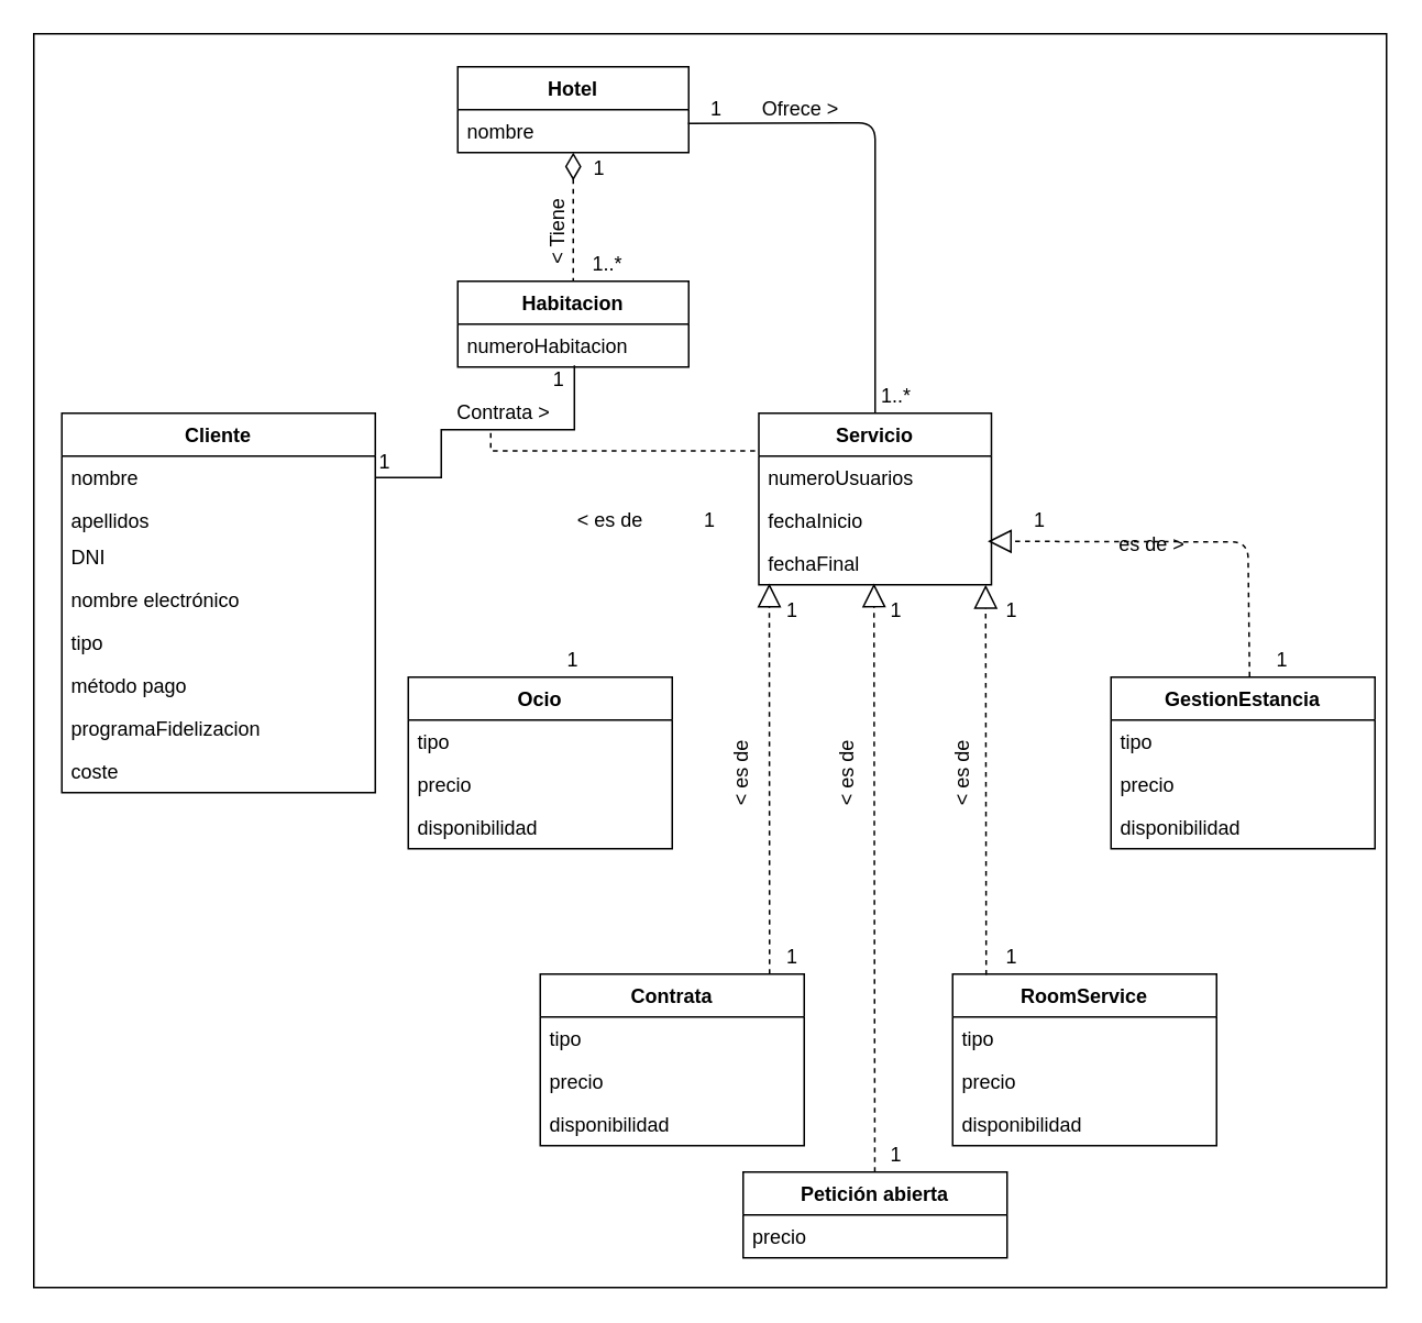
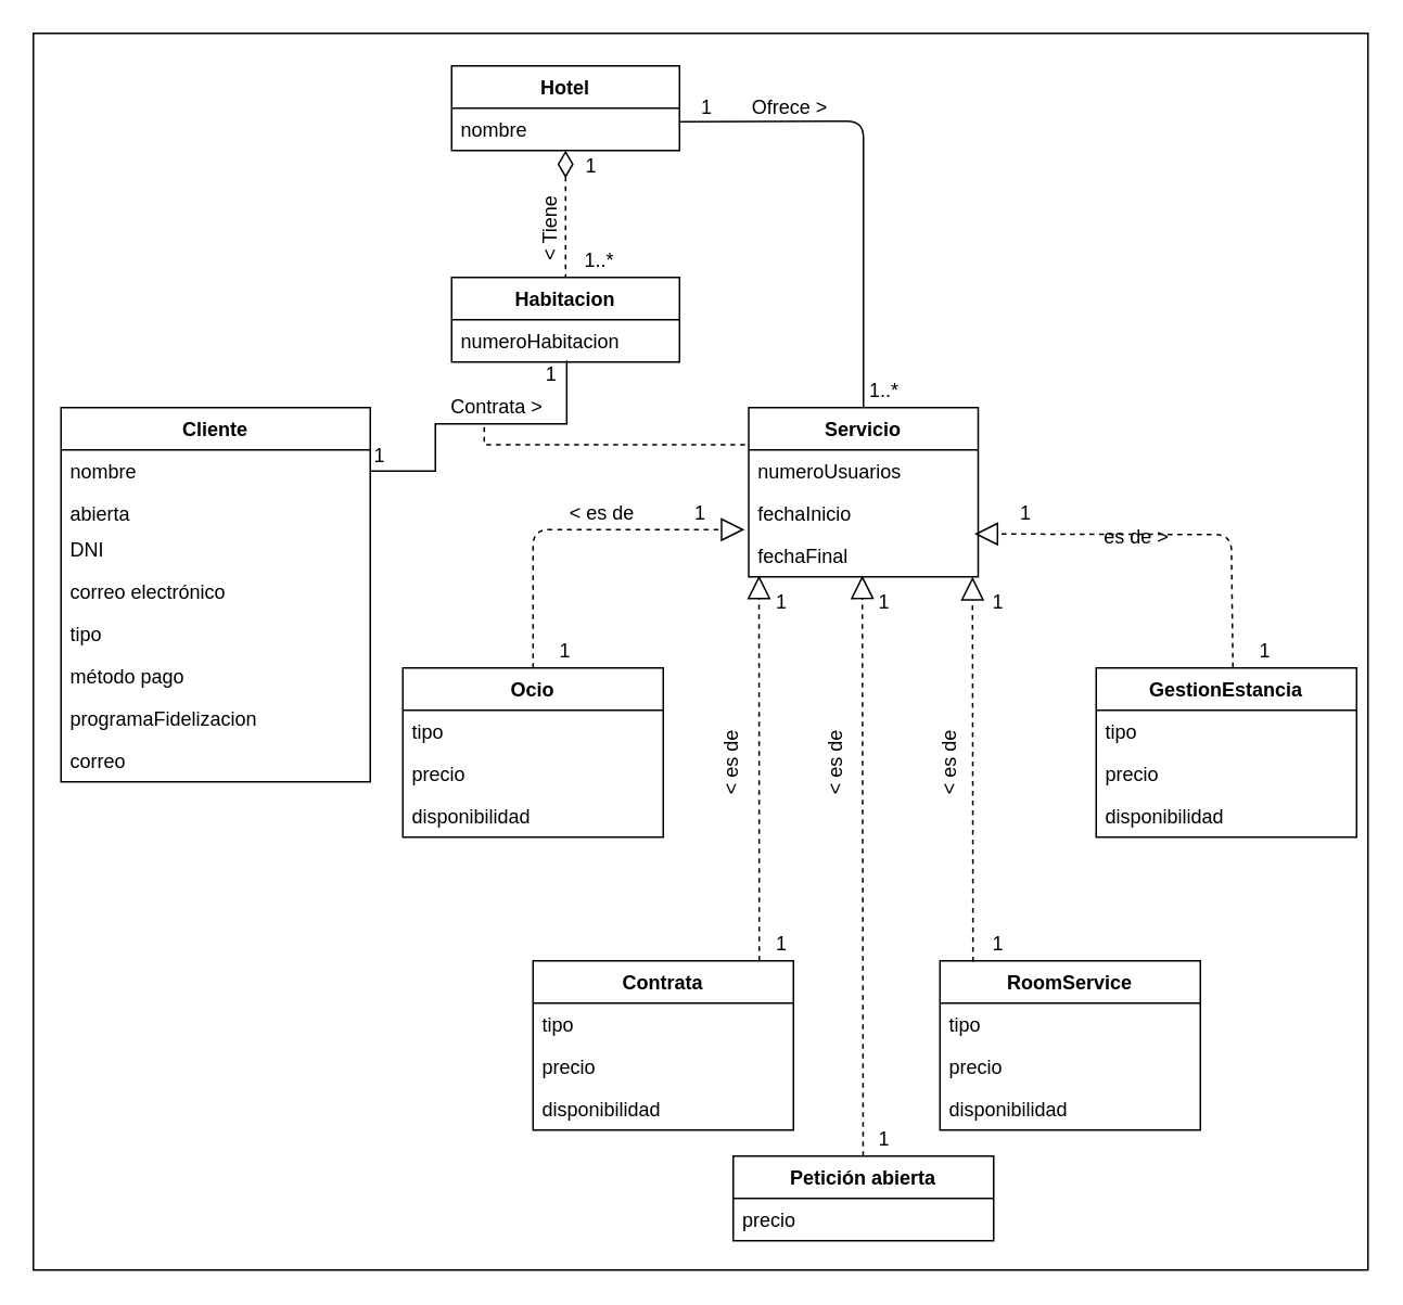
  <mxCell id="0" />
  <mxCell id="1" parent="0" />
  <mxCell id="2" value="" style="rounded=0;whiteSpace=wrap;html=1;" parent="1" vertex="1"><mxGeometry x="20" y="20" width="820" height="760" as="geometry" /></mxCell>
  <mxCell id="3" value="Cliente" style="swimlane;fontStyle=1;childLayout=stackLayout;horizontal=1;startSize=26;fillColor=none;horizontalStack=0;resizeParent=1;resizeParentMax=0;resizeLast=0;collapsible=1;marginBottom=0;" parent="1" vertex="1"><mxGeometry x="37" y="250" width="190" height="230" as="geometry" /></mxCell>
  <mxCell id="4" value="nombre" style="text;strokeColor=none;fillColor=none;align=left;verticalAlign=top;spacingLeft=4;spacingRight=4;overflow=hidden;rotatable=0;points=[[0,0.5],[1,0.5]];portConstraint=eastwest;" parent="3" vertex="1"><mxGeometry y="26" width="190" height="26" as="geometry" /></mxCell>
- <mxCell id="5" value="apellidos" style="text;strokeColor=none;fillColor=none;align=left;verticalAlign=top;spacingLeft=4;spacingRight=4;overflow=hidden;rotatable=0;points=[[0,0.5],[1,0.5]];portConstraint=eastwest;" parent="3" vertex="1"><mxGeometry y="52" width="190" height="22" as="geometry" /></mxCell>
+ <mxCell id="5" value="abierta" style="text;strokeColor=none;fillColor=none;align=left;verticalAlign=top;spacingLeft=4;spacingRight=4;overflow=hidden;rotatable=0;points=[[0,0.5],[1,0.5]];portConstraint=eastwest;" parent="3" vertex="1"><mxGeometry y="52" width="190" height="22" as="geometry" /></mxCell>
  <mxCell id="6" value="DNI" style="text;strokeColor=none;fillColor=none;align=left;verticalAlign=top;spacingLeft=4;spacingRight=4;overflow=hidden;rotatable=0;points=[[0,0.5],[1,0.5]];portConstraint=eastwest;" parent="3" vertex="1"><mxGeometry y="74" width="190" height="26" as="geometry" /></mxCell>
- <mxCell id="7" value="nombre electrónico" style="text;strokeColor=none;fillColor=none;align=left;verticalAlign=top;spacingLeft=4;spacingRight=4;overflow=hidden;rotatable=0;points=[[0,0.5],[1,0.5]];portConstraint=eastwest;" parent="3" vertex="1"><mxGeometry y="100" width="190" height="26" as="geometry" /></mxCell>
+ <mxCell id="7" value="correo electrónico" style="text;strokeColor=none;fillColor=none;align=left;verticalAlign=top;spacingLeft=4;spacingRight=4;overflow=hidden;rotatable=0;points=[[0,0.5],[1,0.5]];portConstraint=eastwest;" parent="3" vertex="1"><mxGeometry y="100" width="190" height="26" as="geometry" /></mxCell>
  <mxCell id="8" value="tipo" style="text;strokeColor=none;fillColor=none;align=left;verticalAlign=top;spacingLeft=4;spacingRight=4;overflow=hidden;rotatable=0;points=[[0,0.5],[1,0.5]];portConstraint=eastwest;" parent="3" vertex="1"><mxGeometry y="126" width="190" height="26" as="geometry" /></mxCell>
  <mxCell id="9" value="método pago" style="text;strokeColor=none;fillColor=none;align=left;verticalAlign=top;spacingLeft=4;spacingRight=4;overflow=hidden;rotatable=0;points=[[0,0.5],[1,0.5]];portConstraint=eastwest;" parent="3" vertex="1"><mxGeometry y="152" width="190" height="26" as="geometry" /></mxCell>
  <mxCell id="10" value="programaFidelizacion" style="text;strokeColor=none;fillColor=none;align=left;verticalAlign=top;spacingLeft=4;spacingRight=4;overflow=hidden;rotatable=0;points=[[0,0.5],[1,0.5]];portConstraint=eastwest;" parent="3" vertex="1"><mxGeometry y="178" width="190" height="26" as="geometry" /></mxCell>
- <mxCell id="11" value="coste" style="text;strokeColor=none;fillColor=none;align=left;verticalAlign=top;spacingLeft=4;spacingRight=4;overflow=hidden;rotatable=0;points=[[0,0.5],[1,0.5]];portConstraint=eastwest;" parent="3" vertex="1"><mxGeometry y="204" width="190" height="26" as="geometry" /></mxCell>
+ <mxCell id="11" value="correo" style="text;strokeColor=none;fillColor=none;align=left;verticalAlign=top;spacingLeft=4;spacingRight=4;overflow=hidden;rotatable=0;points=[[0,0.5],[1,0.5]];portConstraint=eastwest;" parent="3" vertex="1"><mxGeometry y="204" width="190" height="26" as="geometry" /></mxCell>
  <mxCell id="12" style="edgeStyle=orthogonalEdgeStyle;rounded=0;orthogonalLoop=1;jettySize=auto;html=1;endArrow=none;endFill=0;dashed=1;exitX=-0.016;exitY=-0.123;exitDx=0;exitDy=0;exitPerimeter=0;" edge="1" parent="1" source="14"><mxGeometry relative="1" as="geometry"><mxPoint x="297" y="260" as="targetPoint" /><Array as="points"><mxPoint x="297" y="273" /></Array></mxGeometry></mxCell>
  <mxCell id="13" value="Servicio" style="swimlane;fontStyle=1;childLayout=stackLayout;horizontal=1;startSize=26;fillColor=none;horizontalStack=0;resizeParent=1;resizeParentMax=0;resizeLast=0;collapsible=1;marginBottom=0;" parent="1" vertex="1"><mxGeometry x="459.5" y="250" width="141" height="104" as="geometry" /></mxCell>
  <mxCell id="14" value="numeroUsuarios" style="text;strokeColor=none;fillColor=none;align=left;verticalAlign=top;spacingLeft=4;spacingRight=4;overflow=hidden;rotatable=0;points=[[0,0.5],[1,0.5]];portConstraint=eastwest;" parent="13" vertex="1"><mxGeometry y="26" width="141" height="26" as="geometry" /></mxCell>
  <mxCell id="15" value="fechaInicio" style="text;strokeColor=none;fillColor=none;align=left;verticalAlign=top;spacingLeft=4;spacingRight=4;overflow=hidden;rotatable=0;points=[[0,0.5],[1,0.5]];portConstraint=eastwest;" parent="13" vertex="1"><mxGeometry y="52" width="141" height="26" as="geometry" /></mxCell>
  <mxCell id="16" value="fechaFinal" style="text;strokeColor=none;fillColor=none;align=left;verticalAlign=top;spacingLeft=4;spacingRight=4;overflow=hidden;rotatable=0;points=[[0,0.5],[1,0.5]];portConstraint=eastwest;" parent="13" vertex="1"><mxGeometry y="78" width="141" height="26" as="geometry" /></mxCell>
  <mxCell id="17" value="Contrata" style="swimlane;fontStyle=1;align=center;verticalAlign=top;childLayout=stackLayout;horizontal=1;startSize=26;horizontalStack=0;resizeParent=1;resizeParentMax=0;resizeLast=0;collapsible=1;marginBottom=0;" parent="1" vertex="1"><mxGeometry x="327" y="590" width="160" height="104" as="geometry" /></mxCell>
  <mxCell id="18" value="tipo" style="text;strokeColor=none;fillColor=none;align=left;verticalAlign=top;spacingLeft=4;spacingRight=4;overflow=hidden;rotatable=0;points=[[0,0.5],[1,0.5]];portConstraint=eastwest;" parent="17" vertex="1"><mxGeometry y="26" width="160" height="26" as="geometry" /></mxCell>
  <mxCell id="19" value="precio" style="text;strokeColor=none;fillColor=none;align=left;verticalAlign=top;spacingLeft=4;spacingRight=4;overflow=hidden;rotatable=0;points=[[0,0.5],[1,0.5]];portConstraint=eastwest;" parent="17" vertex="1"><mxGeometry y="52" width="160" height="26" as="geometry" /></mxCell>
  <mxCell id="20" value="disponibilidad" style="text;strokeColor=none;fillColor=none;align=left;verticalAlign=top;spacingLeft=4;spacingRight=4;overflow=hidden;rotatable=0;points=[[0,0.5],[1,0.5]];portConstraint=eastwest;" parent="17" vertex="1"><mxGeometry y="78" width="160" height="26" as="geometry" /></mxCell>
  <mxCell id="21" value="Ocio" style="swimlane;fontStyle=1;align=center;verticalAlign=top;childLayout=stackLayout;horizontal=1;startSize=26;horizontalStack=0;resizeParent=1;resizeParentMax=0;resizeLast=0;collapsible=1;marginBottom=0;" parent="1" vertex="1"><mxGeometry x="247" y="410" width="160" height="104" as="geometry" /></mxCell>
  <mxCell id="22" value="tipo" style="text;strokeColor=none;fillColor=none;align=left;verticalAlign=top;spacingLeft=4;spacingRight=4;overflow=hidden;rotatable=0;points=[[0,0.5],[1,0.5]];portConstraint=eastwest;" parent="21" vertex="1"><mxGeometry y="26" width="160" height="26" as="geometry" /></mxCell>
  <mxCell id="23" value="precio" style="text;strokeColor=none;fillColor=none;align=left;verticalAlign=top;spacingLeft=4;spacingRight=4;overflow=hidden;rotatable=0;points=[[0,0.5],[1,0.5]];portConstraint=eastwest;" parent="21" vertex="1"><mxGeometry y="52" width="160" height="26" as="geometry" /></mxCell>
  <mxCell id="24" value="disponibilidad" style="text;strokeColor=none;fillColor=none;align=left;verticalAlign=top;spacingLeft=4;spacingRight=4;overflow=hidden;rotatable=0;points=[[0,0.5],[1,0.5]];portConstraint=eastwest;" parent="21" vertex="1"><mxGeometry y="78" width="160" height="26" as="geometry" /></mxCell>
  <mxCell id="25" value="GestionEstancia" style="swimlane;fontStyle=1;align=center;verticalAlign=top;childLayout=stackLayout;horizontal=1;startSize=26;horizontalStack=0;resizeParent=1;resizeParentMax=0;resizeLast=0;collapsible=1;marginBottom=0;" parent="1" vertex="1"><mxGeometry x="673" y="410" width="160" height="104" as="geometry" /></mxCell>
  <mxCell id="26" value="tipo" style="text;strokeColor=none;fillColor=none;align=left;verticalAlign=top;spacingLeft=4;spacingRight=4;overflow=hidden;rotatable=0;points=[[0,0.5],[1,0.5]];portConstraint=eastwest;" parent="25" vertex="1"><mxGeometry y="26" width="160" height="26" as="geometry" /></mxCell>
  <mxCell id="27" value="precio" style="text;strokeColor=none;fillColor=none;align=left;verticalAlign=top;spacingLeft=4;spacingRight=4;overflow=hidden;rotatable=0;points=[[0,0.5],[1,0.5]];portConstraint=eastwest;" parent="25" vertex="1"><mxGeometry y="52" width="160" height="26" as="geometry" /></mxCell>
  <mxCell id="28" value="disponibilidad" style="text;strokeColor=none;fillColor=none;align=left;verticalAlign=top;spacingLeft=4;spacingRight=4;overflow=hidden;rotatable=0;points=[[0,0.5],[1,0.5]];portConstraint=eastwest;" parent="25" vertex="1"><mxGeometry y="78" width="160" height="26" as="geometry" /></mxCell>
  <mxCell id="29" value="RoomService" style="swimlane;fontStyle=1;align=center;verticalAlign=top;childLayout=stackLayout;horizontal=1;startSize=26;horizontalStack=0;resizeParent=1;resizeParentMax=0;resizeLast=0;collapsible=1;marginBottom=0;" parent="1" vertex="1"><mxGeometry x="577" y="590" width="160" height="104" as="geometry" /></mxCell>
  <mxCell id="30" value="tipo" style="text;strokeColor=none;fillColor=none;align=left;verticalAlign=top;spacingLeft=4;spacingRight=4;overflow=hidden;rotatable=0;points=[[0,0.5],[1,0.5]];portConstraint=eastwest;" parent="29" vertex="1"><mxGeometry y="26" width="160" height="26" as="geometry" /></mxCell>
  <mxCell id="31" value="precio" style="text;strokeColor=none;fillColor=none;align=left;verticalAlign=top;spacingLeft=4;spacingRight=4;overflow=hidden;rotatable=0;points=[[0,0.5],[1,0.5]];portConstraint=eastwest;" parent="29" vertex="1"><mxGeometry y="52" width="160" height="26" as="geometry" /></mxCell>
  <mxCell id="32" value="disponibilidad" style="text;strokeColor=none;fillColor=none;align=left;verticalAlign=top;spacingLeft=4;spacingRight=4;overflow=hidden;rotatable=0;points=[[0,0.5],[1,0.5]];portConstraint=eastwest;" parent="29" vertex="1"><mxGeometry y="78" width="160" height="26" as="geometry" /></mxCell>
  <mxCell id="33" value="Petición abierta" style="swimlane;fontStyle=1;align=center;verticalAlign=top;childLayout=stackLayout;horizontal=1;startSize=26;horizontalStack=0;resizeParent=1;resizeParentMax=0;resizeLast=0;collapsible=1;marginBottom=0;" parent="1" vertex="1"><mxGeometry x="450" y="710" width="160" height="52" as="geometry" /></mxCell>
  <mxCell id="34" value="precio" style="text;strokeColor=none;fillColor=none;align=left;verticalAlign=top;spacingLeft=4;spacingRight=4;overflow=hidden;rotatable=0;points=[[0,0.5],[1,0.5]];portConstraint=eastwest;" parent="33" vertex="1"><mxGeometry y="26" width="160" height="26" as="geometry" /></mxCell>
  <mxCell id="35" value="Habitacion" style="swimlane;fontStyle=1;childLayout=stackLayout;horizontal=1;startSize=26;fillColor=none;horizontalStack=0;resizeParent=1;resizeParentMax=0;resizeLast=0;collapsible=1;marginBottom=0;" parent="1" vertex="1"><mxGeometry x="277" y="170" width="140" height="52" as="geometry" /></mxCell>
  <mxCell id="36" value="numeroHabitacion" style="text;strokeColor=none;fillColor=none;align=left;verticalAlign=top;spacingLeft=4;spacingRight=4;overflow=hidden;rotatable=0;points=[[0,0.5],[1,0.5]];portConstraint=eastwest;" parent="35" vertex="1"><mxGeometry y="26" width="140" height="26" as="geometry" /></mxCell>
  <mxCell id="37" value="" style="endArrow=block;endFill=0;endSize=12;html=1;entryX=0.045;entryY=0.967;entryDx=0;entryDy=0;entryPerimeter=0;dashed=1;" parent="1" target="16" edge="1"><mxGeometry width="160" relative="1" as="geometry"><mxPoint x="466" y="590" as="sourcePoint" /><mxPoint x="577" y="530" as="targetPoint" /></mxGeometry></mxCell>
  <mxCell id="38" value="" style="endArrow=block;endFill=0;endSize=12;html=1;entryX=0.045;entryY=0.967;entryDx=0;entryDy=0;entryPerimeter=0;exitX=0.127;exitY=0.004;exitDx=0;exitDy=0;exitPerimeter=0;dashed=1;" parent="1" source="29" edge="1"><mxGeometry width="160" relative="1" as="geometry"><mxPoint x="597" y="593" as="sourcePoint" /><mxPoint x="597.005" y="354.002" as="targetPoint" /></mxGeometry></mxCell>
+ <mxCell id="39" value="" style="endArrow=block;endFill=0;endSize=12;html=1;entryX=-0.018;entryY=-0.115;entryDx=0;entryDy=0;entryPerimeter=0;exitX=0.5;exitY=0;exitDx=0;exitDy=0;dashed=1;" parent="1" source="21" target="16" edge="1"><mxGeometry width="160" relative="1" as="geometry"><mxPoint x="327" y="408" as="sourcePoint" /><mxPoint x="316.495" y="173.142" as="targetPoint" /><Array as="points"><mxPoint x="327" y="325" /></Array></mxGeometry></mxCell>
  <mxCell id="40" value="" style="endArrow=block;endFill=0;endSize=12;html=1;exitX=0.525;exitY=-0.003;exitDx=0;exitDy=0;entryX=0.991;entryY=-0.013;entryDx=0;entryDy=0;entryPerimeter=0;exitPerimeter=0;dashed=1;" parent="1" source="25" edge="1"><mxGeometry width="160" relative="1" as="geometry"><mxPoint x="752" y="410" as="sourcePoint" /><mxPoint x="598.231" y="327.662" as="targetPoint" /><Array as="points"><mxPoint x="756" y="328" /></Array></mxGeometry></mxCell>
  <mxCell id="41" value="" style="endArrow=block;endFill=0;endSize=12;html=1;entryX=0.495;entryY=0.967;entryDx=0;entryDy=0;entryPerimeter=0;exitX=0.127;exitY=0.004;exitDx=0;exitDy=0;exitPerimeter=0;dashed=1;" parent="1" target="16" edge="1"><mxGeometry width="160" relative="1" as="geometry"><mxPoint x="529.81" y="709.996" as="sourcePoint" /><mxPoint x="529.495" y="473.582" as="targetPoint" /></mxGeometry></mxCell>
  <mxCell id="42" value="1" style="text;html=1;strokeColor=none;fillColor=none;align=center;verticalAlign=middle;whiteSpace=wrap;rounded=0;" parent="1" vertex="1"><mxGeometry x="213" y="270" width="40" height="20" as="geometry" /></mxCell>
  <mxCell id="43" value="1" style="text;html=1;strokeColor=none;fillColor=none;align=center;verticalAlign=middle;whiteSpace=wrap;rounded=0;" parent="1" vertex="1"><mxGeometry x="327" y="390" width="40" height="20" as="geometry" /></mxCell>
  <mxCell id="44" value="1" style="text;html=1;strokeColor=none;fillColor=none;align=center;verticalAlign=middle;whiteSpace=wrap;rounded=0;" parent="1" vertex="1"><mxGeometry x="410" y="305" width="40" height="20" as="geometry" /></mxCell>
  <mxCell id="45" value="1" style="text;html=1;strokeColor=none;fillColor=none;align=center;verticalAlign=middle;whiteSpace=wrap;rounded=0;" parent="1" vertex="1"><mxGeometry x="459.5" y="360" width="40" height="20" as="geometry" /></mxCell>
  <mxCell id="46" value="1" style="text;html=1;strokeColor=none;fillColor=none;align=center;verticalAlign=middle;whiteSpace=wrap;rounded=0;" parent="1" vertex="1"><mxGeometry x="523" y="360" width="40" height="20" as="geometry" /></mxCell>
  <mxCell id="47" value="1" style="text;html=1;strokeColor=none;fillColor=none;align=center;verticalAlign=middle;whiteSpace=wrap;rounded=0;" parent="1" vertex="1"><mxGeometry x="593" y="360" width="40" height="20" as="geometry" /></mxCell>
  <mxCell id="48" value="1" style="text;html=1;strokeColor=none;fillColor=none;align=center;verticalAlign=middle;whiteSpace=wrap;rounded=0;" parent="1" vertex="1"><mxGeometry x="459.5" y="570" width="40" height="20" as="geometry" /></mxCell>
  <mxCell id="49" value="1" style="text;html=1;strokeColor=none;fillColor=none;align=center;verticalAlign=middle;whiteSpace=wrap;rounded=0;" parent="1" vertex="1"><mxGeometry x="523" y="690" width="40" height="20" as="geometry" /></mxCell>
  <mxCell id="50" value="1" style="text;html=1;strokeColor=none;fillColor=none;align=center;verticalAlign=middle;whiteSpace=wrap;rounded=0;" parent="1" vertex="1"><mxGeometry x="593" y="570" width="40" height="20" as="geometry" /></mxCell>
  <mxCell id="51" value="1" style="text;html=1;strokeColor=none;fillColor=none;align=center;verticalAlign=middle;whiteSpace=wrap;rounded=0;" parent="1" vertex="1"><mxGeometry x="757" y="390" width="40" height="20" as="geometry" /></mxCell>
  <mxCell id="52" value="1" style="text;html=1;strokeColor=none;fillColor=none;align=center;verticalAlign=middle;whiteSpace=wrap;rounded=0;" parent="1" vertex="1"><mxGeometry x="610" y="305" width="40" height="20" as="geometry" /></mxCell>
  <mxCell id="53" value="&amp;nbsp;&amp;lt; es de" style="text;html=1;strokeColor=none;fillColor=none;align=center;verticalAlign=middle;whiteSpace=wrap;rounded=0;" parent="1" vertex="1"><mxGeometry x="343" y="305" width="50" height="20" as="geometry" /></mxCell>
  <mxCell id="54" value="es de &amp;gt;" style="text;html=1;strokeColor=none;fillColor=none;align=center;verticalAlign=middle;whiteSpace=wrap;rounded=0;" parent="1" vertex="1"><mxGeometry x="673" y="320" width="50" height="20" as="geometry" /></mxCell>
  <mxCell id="55" value="&amp;nbsp;&amp;lt; es de" style="text;html=1;strokeColor=none;fillColor=none;align=center;verticalAlign=middle;whiteSpace=wrap;rounded=0;rotation=270;" parent="1" vertex="1"><mxGeometry x="557" y="460" width="53" height="20" as="geometry" /></mxCell>
  <mxCell id="56" value="Contrata &amp;gt;" style="text;html=1;strokeColor=none;fillColor=none;align=center;verticalAlign=middle;whiteSpace=wrap;rounded=0;rotation=0;" parent="1" vertex="1"><mxGeometry x="267" y="240" width="76" height="20" as="geometry" /></mxCell>
  <mxCell id="57" value="&amp;nbsp;&amp;lt; es de" style="text;html=1;strokeColor=none;fillColor=none;align=center;verticalAlign=middle;whiteSpace=wrap;rounded=0;rotation=270;" parent="1" vertex="1"><mxGeometry x="423" y="460" width="53" height="20" as="geometry" /></mxCell>
  <mxCell id="58" value="&amp;nbsp;&amp;lt; es de" style="text;html=1;strokeColor=none;fillColor=none;align=center;verticalAlign=middle;whiteSpace=wrap;rounded=0;rotation=270;" parent="1" vertex="1"><mxGeometry x="487" y="460" width="53" height="20" as="geometry" /></mxCell>
  <mxCell id="59" value="Hotel" style="swimlane;fontStyle=1;childLayout=stackLayout;horizontal=1;startSize=26;fillColor=none;horizontalStack=0;resizeParent=1;resizeParentMax=0;resizeLast=0;collapsible=1;marginBottom=0;" parent="1" vertex="1"><mxGeometry x="277" y="40" width="140" height="52" as="geometry" /></mxCell>
  <mxCell id="60" value="nombre" style="text;strokeColor=none;fillColor=none;align=left;verticalAlign=top;spacingLeft=4;spacingRight=4;overflow=hidden;rotatable=0;points=[[0,0.5],[1,0.5]];portConstraint=eastwest;" parent="59" vertex="1"><mxGeometry y="26" width="140" height="26" as="geometry" /></mxCell>
  <mxCell id="61" value="" style="endArrow=none;html=1;endSize=12;startArrow=diamondThin;startSize=14;startFill=0;edgeStyle=orthogonalEdgeStyle;align=left;verticalAlign=bottom;exitX=0.5;exitY=1;exitDx=0;exitDy=0;entryX=0.5;entryY=0;entryDx=0;entryDy=0;endFill=0;dashed=1;" parent="1" source="59" target="35" edge="1"><mxGeometry x="-1" y="3" relative="1" as="geometry"><mxPoint x="323" y="120" as="sourcePoint" /><mxPoint x="347" y="160" as="targetPoint" /></mxGeometry></mxCell>
  <mxCell id="62" value="1..*" style="text;html=1;strokeColor=none;fillColor=none;align=center;verticalAlign=middle;whiteSpace=wrap;rounded=0;" parent="1" vertex="1"><mxGeometry x="348" y="150" width="40" height="20" as="geometry" /></mxCell>
  <mxCell id="63" value="1" style="text;html=1;strokeColor=none;fillColor=none;align=center;verticalAlign=middle;whiteSpace=wrap;rounded=0;" parent="1" vertex="1"><mxGeometry x="343" y="92" width="40" height="20" as="geometry" /></mxCell>
  <mxCell id="64" value="&amp;lt; Tiene" style="text;html=1;strokeColor=none;fillColor=none;align=center;verticalAlign=middle;whiteSpace=wrap;rounded=0;rotation=270;" parent="1" vertex="1"><mxGeometry x="313" y="130" width="50" height="20" as="geometry" /></mxCell>
  <mxCell id="65" value="" style="endArrow=none;html=1;exitX=0.997;exitY=0.318;exitDx=0;exitDy=0;exitPerimeter=0;entryX=0.5;entryY=0;entryDx=0;entryDy=0;" parent="1" source="60" target="13" edge="1"><mxGeometry width="50" height="50" relative="1" as="geometry"><mxPoint x="503" y="150" as="sourcePoint" /><mxPoint x="553" y="100" as="targetPoint" /><Array as="points"><mxPoint x="530" y="74" /></Array></mxGeometry></mxCell>
  <mxCell id="66" value="Ofrece &amp;gt;" style="text;html=1;strokeColor=none;fillColor=none;align=center;verticalAlign=middle;whiteSpace=wrap;rounded=0;rotation=0;" parent="1" vertex="1"><mxGeometry x="459.5" y="56" width="50" height="20" as="geometry" /></mxCell>
  <mxCell id="67" value="1..*" style="text;html=1;strokeColor=none;fillColor=none;align=center;verticalAlign=middle;whiteSpace=wrap;rounded=0;" parent="1" vertex="1"><mxGeometry x="523" y="230" width="40" height="20" as="geometry" /></mxCell>
  <mxCell id="68" value="1" style="text;html=1;strokeColor=none;fillColor=none;align=center;verticalAlign=middle;whiteSpace=wrap;rounded=0;" parent="1" vertex="1"><mxGeometry x="414" y="56" width="40" height="20" as="geometry" /></mxCell>
  <mxCell id="69" style="edgeStyle=orthogonalEdgeStyle;rounded=0;orthogonalLoop=1;jettySize=auto;html=1;entryX=0.505;entryY=0.962;entryDx=0;entryDy=0;entryPerimeter=0;endArrow=none;endFill=0;" edge="1" parent="1" source="4" target="36"><mxGeometry relative="1" as="geometry"><Array as="points"><mxPoint x="267" y="289" /><mxPoint x="267" y="260" /><mxPoint x="348" y="260" /></Array></mxGeometry></mxCell>
  <mxCell id="70" value="1" style="text;html=1;strokeColor=none;fillColor=none;align=center;verticalAlign=middle;whiteSpace=wrap;rounded=0;" vertex="1" parent="1"><mxGeometry x="323.5" y="220" width="29" height="20" as="geometry" /></mxCell>
